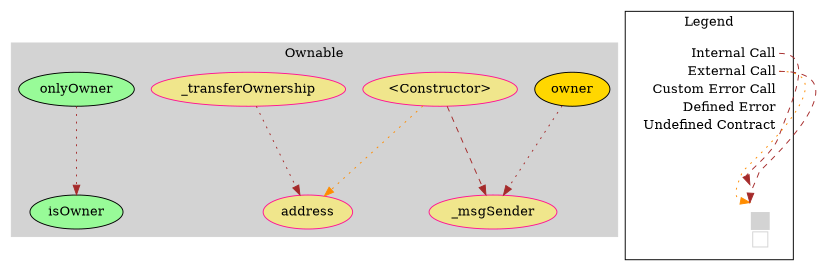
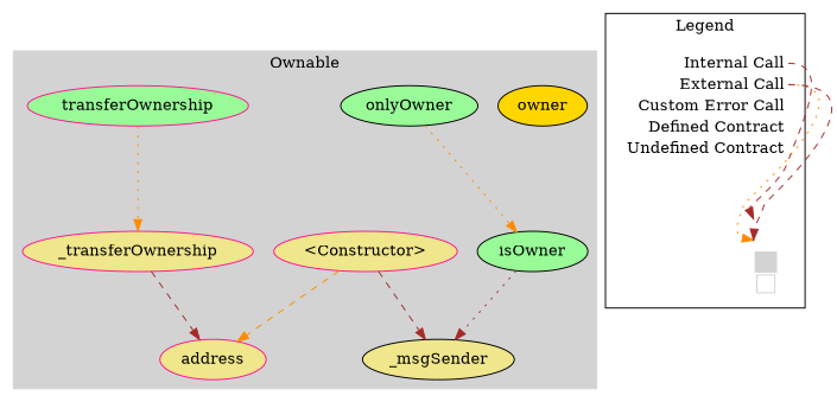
  digraph {
    compound=true
    rankdir=TB
    node [color=deeppink fillcolor=khaki style=filled]
    edge [color=brown style=dashed]
    n1 [label="<Constructor>"]
    n2 [color=black fillcolor=gold label=owner]
    n3 [color=black fillcolor=palegreen label=onlyOwner]
    n4 [color=black fillcolor=palegreen label=isOwner]
+   n5 [fillcolor=palegreen label=transferOwnership]
    n6 [label=_transferOwnership]
-   n7 [label=_msgSender]
+   n7 [color=black label=_msgSender]
    n8 [label=address]
-   n9 [label=<<table border="0" cellpadding="2" cellspacing="0" cellborder="0">   <tr><td align="right" port="i1">Internal Call</td></tr>   <tr><td align="right" port="i2">External Call</td></tr>   <tr><td align="right" port="i2">Custom Error Call</td></tr>   <tr><td align="right" port="i3">Defined Error</td></tr>   <tr><td align="right" port="i4">Undefined Contract</td></tr>   </table>> shape=plaintext color="" fillcolor="" style=""]
+   n9 [label=<<table border="0" cellpadding="2" cellspacing="0" cellborder="0">   <tr><td align="right" port="i1">Internal Call</td></tr>   <tr><td align="right" port="i2">External Call</td></tr>   <tr><td align="right" port="i2">Custom Error Call</td></tr>   <tr><td align="right" port="i3">Defined Contract</td></tr>   <tr><td align="right" port="i4">Undefined Contract</td></tr>   </table>> shape=plaintext color="" fillcolor="" style=""]
    n10 [label=<<table border="0" cellpadding="2" cellspacing="0" cellborder="0">   <tr><td port="i1">&nbsp;&nbsp;&nbsp;</td></tr>   <tr><td port="i2">&nbsp;&nbsp;&nbsp;</td></tr>   <tr><td port="i3" bgcolor="lightgray">&nbsp;&nbsp;&nbsp;</td></tr>   <tr><td port="i4">     <table border="1" cellborder="0" cellspacing="0" cellpadding="7" color="lightgray">       <tr>        <td></td>       </tr>      </table>   </td></tr>   </table>> shape=plaintext color="" fillcolor="" style=""]
    subgraph cluster_1 {
      bgcolor=lightgray
      color=lightgray
      label=Ownable
      style=filled
      n1
      n2
      n3
      n4
+     n5
      n6
      n7
      n8
    }
    subgraph cluster_2 {
      label=Legend
      n9
      n10
    }
    n1 -> n7
-   n1 -> n8 [color=darkorange style=dotted]
-   n3 -> n4 [style=dotted]
-   n2 -> n7 [style=dotted]
-   n6 -> n8 [style=dotted]
+   n1 -> n8 [color=darkorange]
+   n3 -> n4 [color=darkorange style=dotted]
+   n4 -> n7 [style=dotted]
+   n5 -> n6 [color=darkorange style=dotted]
+   n6 -> n8
    n9 -> n10 [headport="i1:w" tailport="i1:e"]
    n9 -> n10 [color=darkorange headport="i2:w" style=dotted tailport="i2:e"]
    n9 -> n10 [headport="i2:w" tailport="i2:e"]
  }
